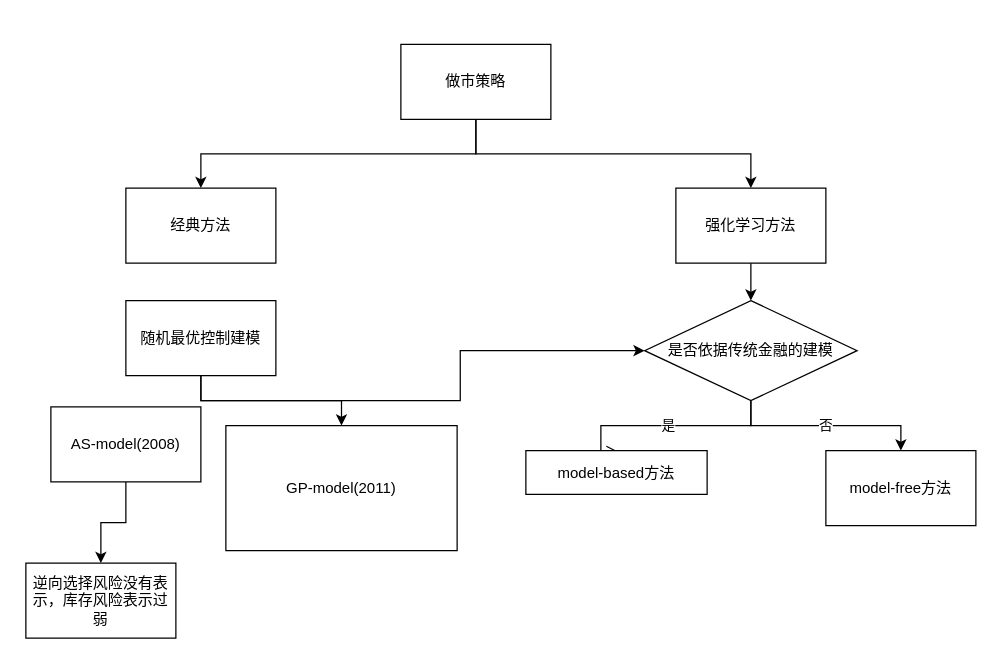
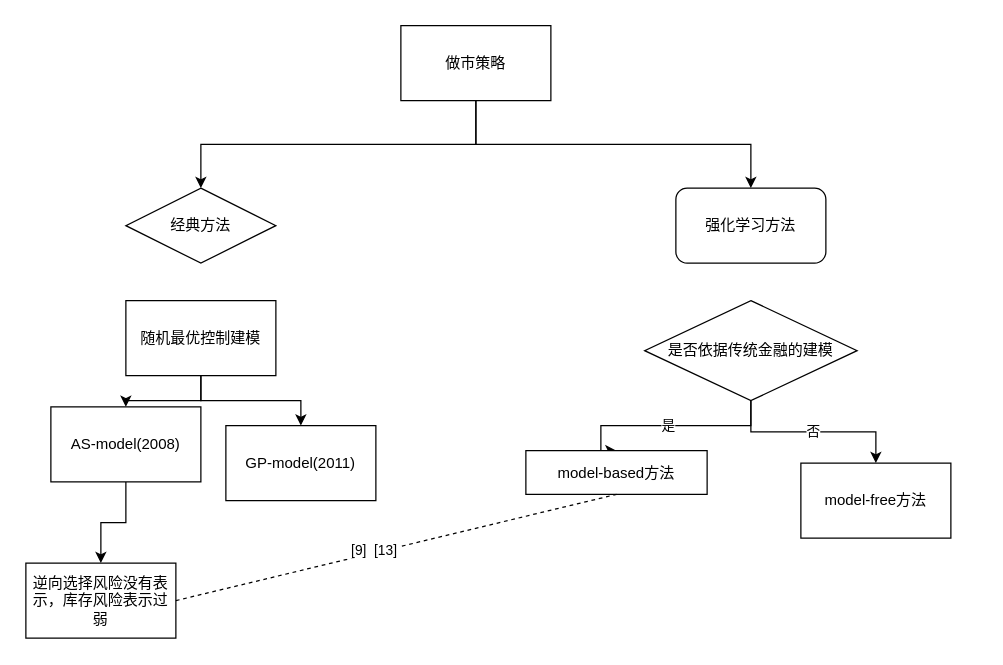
  <mxCell id="0" />
  <mxCell id="1" parent="0" />
  <mxCell id="2" style="edgeStyle=orthogonalEdgeStyle;rounded=0;orthogonalLoop=1;jettySize=auto;html=1;exitX=0.5;exitY=1;exitDx=0;exitDy=0;entryX=0.5;entryY=0;entryDx=0;entryDy=0;" parent="1" source="4" target="5" edge="1"><mxGeometry relative="1" as="geometry" /></mxCell>
  <mxCell id="3" style="edgeStyle=orthogonalEdgeStyle;rounded=0;orthogonalLoop=1;jettySize=auto;html=1;exitX=0.5;exitY=1;exitDx=0;exitDy=0;" parent="1" source="4" target="7" edge="1"><mxGeometry relative="1" as="geometry" /></mxCell>
- <mxCell id="4" value="做市策略" style="rounded=0;whiteSpace=wrap;html=1;" parent="1" vertex="1"><mxGeometry x="320" y="35" width="120" height="60" as="geometry" /></mxCell>
- <mxCell id="5" value="经典方法" style="rounded=0;whiteSpace=wrap;html=1;" parent="1" vertex="1"><mxGeometry x="100" y="150" width="120" height="60" as="geometry" /></mxCell>
- <mxCell id="6" style="edgeStyle=orthogonalEdgeStyle;rounded=0;orthogonalLoop=1;jettySize=auto;html=1;exitX=0.5;exitY=1;exitDx=0;exitDy=0;entryX=0.5;entryY=0;entryDx=0;entryDy=0;" edge="1" parent="1" source="7" target="16"><mxGeometry relative="1" as="geometry" /></mxCell>
- <mxCell id="7" value="强化学习方法" style="rounded=0;whiteSpace=wrap;html=1;" parent="1" vertex="1"><mxGeometry x="540" y="150" width="120" height="60" as="geometry" /></mxCell>
- <mxCell id="8" style="edgeStyle=orthogonalEdgeStyle;rounded=0;orthogonalLoop=1;jettySize=auto;html=1;exitX=0.5;exitY=1;exitDx=0;exitDy=0;" edge="1" parent="1" source="10" target="16"><mxGeometry relative="1" as="geometry" /></mxCell>
+ <mxCell id="4" value="做市策略" style="rounded=0;whiteSpace=wrap;html=1;" parent="1" vertex="1"><mxGeometry x="320" y="20" width="120" height="60" as="geometry" /></mxCell>
+ <mxCell id="5" value="经典方法" style="rhombus;whiteSpace=wrap;html=1;" parent="1" vertex="1"><mxGeometry x="100" y="150" width="120" height="60" as="geometry" /></mxCell>
+ <mxCell id="7" value="强化学习方法" style="whiteSpace=wrap;html=1;rounded=1;" parent="1" vertex="1"><mxGeometry x="540" y="150" width="120" height="60" as="geometry" /></mxCell>
+ <mxCell id="8" style="edgeStyle=orthogonalEdgeStyle;rounded=0;orthogonalLoop=1;jettySize=auto;html=1;exitX=0.5;exitY=1;exitDx=0;exitDy=0;" edge="1" parent="1" source="10" target="12"><mxGeometry relative="1" as="geometry" /></mxCell>
  <mxCell id="9" style="edgeStyle=orthogonalEdgeStyle;rounded=0;orthogonalLoop=1;jettySize=auto;html=1;exitX=0.5;exitY=1;exitDx=0;exitDy=0;entryX=0.5;entryY=0;entryDx=0;entryDy=0;" edge="1" parent="1" source="10" target="13"><mxGeometry relative="1" as="geometry" /></mxCell>
  <mxCell id="10" value="随机最优控制建模" style="rounded=0;whiteSpace=wrap;html=1;" parent="1" vertex="1"><mxGeometry x="100" y="240" width="120" height="60" as="geometry" /></mxCell>
  <mxCell id="11" style="edgeStyle=orthogonalEdgeStyle;rounded=0;orthogonalLoop=1;jettySize=auto;html=1;exitX=0.5;exitY=1;exitDx=0;exitDy=0;entryX=0.5;entryY=0;entryDx=0;entryDy=0;" edge="1" parent="1" source="12" target="19"><mxGeometry relative="1" as="geometry" /></mxCell>
  <mxCell id="12" value="AS-model(2008)" style="rounded=0;whiteSpace=wrap;html=1;" parent="1" vertex="1"><mxGeometry x="40" y="325" width="120" height="60" as="geometry" /></mxCell>
- <mxCell id="13" value="GP-model(2011)" style="rounded=0;whiteSpace=wrap;html=1;" vertex="1" parent="1"><mxGeometry x="180" y="340" width="185" height="100" as="geometry" /></mxCell>
- <mxCell id="14" value="是" style="edgeStyle=orthogonalEdgeStyle;rounded=0;orthogonalLoop=1;jettySize=auto;html=1;exitX=0.5;exitY=1;exitDx=0;exitDy=0;entryX=0.5;entryY=0;entryDx=0;entryDy=0;endArrow=open;" edge="1" parent="1" source="16" target="17"><mxGeometry relative="1" as="geometry"><Array as="points"><mxPoint x="600" y="340" /><mxPoint x="480" y="340" /></Array></mxGeometry></mxCell>
+ <mxCell id="13" value="GP-model(2011)" style="rounded=0;whiteSpace=wrap;html=1;" vertex="1" parent="1"><mxGeometry x="180" y="340" width="120" height="60" as="geometry" /></mxCell>
+ <mxCell id="14" value="是" style="edgeStyle=orthogonalEdgeStyle;rounded=0;orthogonalLoop=1;jettySize=auto;html=1;exitX=0.5;exitY=1;exitDx=0;exitDy=0;entryX=0.5;entryY=0;entryDx=0;entryDy=0;" edge="1" parent="1" source="16" target="17"><mxGeometry relative="1" as="geometry"><Array as="points"><mxPoint x="600" y="340" /><mxPoint x="480" y="340" /></Array></mxGeometry></mxCell>
  <mxCell id="15" value="否" style="edgeStyle=orthogonalEdgeStyle;rounded=0;orthogonalLoop=1;jettySize=auto;html=1;exitX=0.5;exitY=1;exitDx=0;exitDy=0;entryX=0.5;entryY=0;entryDx=0;entryDy=0;" edge="1" parent="1" source="16" target="18"><mxGeometry relative="1" as="geometry" /></mxCell>
  <mxCell id="16" value="是否依据传统金融的建模" style="rhombus;whiteSpace=wrap;html=1;" vertex="1" parent="1"><mxGeometry x="515" y="240" width="170" height="80" as="geometry" /></mxCell>
  <mxCell id="17" value="model-based方法" style="rounded=0;whiteSpace=wrap;html=1;" vertex="1" parent="1"><mxGeometry x="420" y="360" width="145" height="35" as="geometry" /></mxCell>
- <mxCell id="18" value="model-free方法" style="rounded=0;whiteSpace=wrap;html=1;" vertex="1" parent="1"><mxGeometry x="660" y="360" width="120" height="60" as="geometry" /></mxCell>
+ <mxCell id="18" value="model-free方法" style="rounded=0;whiteSpace=wrap;html=1;" vertex="1" parent="1"><mxGeometry x="640" y="370" width="120" height="60" as="geometry" /></mxCell>
  <mxCell id="19" value="逆向选择风险没有表示，库存风险表示过弱" style="rounded=0;whiteSpace=wrap;html=1;" vertex="1" parent="1"><mxGeometry x="20" y="450" width="120" height="60" as="geometry" /></mxCell>
+ <mxCell id="20" value="" style="endArrow=none;dashed=1;html=1;rounded=0;exitX=1;exitY=0.5;exitDx=0;exitDy=0;entryX=0.5;entryY=1;entryDx=0;entryDy=0;" edge="1" parent="1" source="19" target="17"><mxGeometry width="50" height="50" relative="1" as="geometry"><mxPoint x="180" y="490" as="sourcePoint" /><mxPoint x="230" y="440" as="targetPoint" /></mxGeometry></mxCell>
+ <mxCell id="21" value="&amp;nbsp; [9]&amp;nbsp; [13]&amp;nbsp;" style="edgeLabel;html=1;align=center;verticalAlign=middle;resizable=0;points=[];" vertex="1" connectable="0" parent="20"><mxGeometry x="-0.108" y="3" relative="1" as="geometry"><mxPoint as="offset" /></mxGeometry></mxCell>
